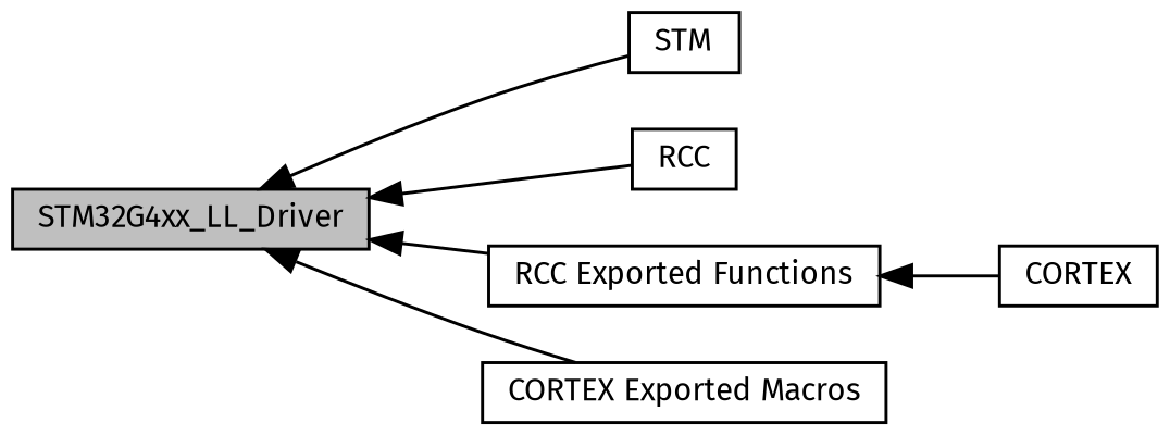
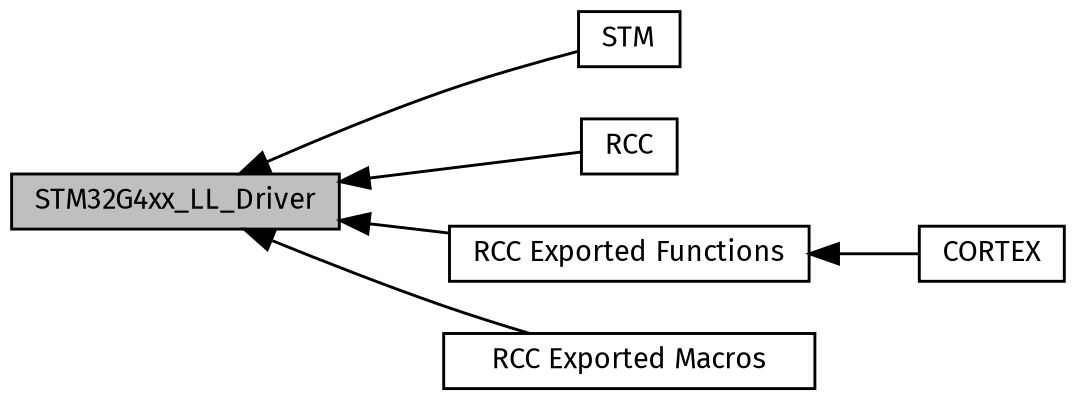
  digraph {
    fontname="Fira Sans"
    rankdir=LR
    node [color=black fillcolor=white fontname="Fira Sans" fontsize=10 shape=box style=filled]
    edge [dir=back fontname="Fira Sans" fontsize=10 labelfontname=Helvetica labelfontsize=10 shape=plaintext style=solid]
    n1 [height=0.2 label=STM width=0.4]
    n2 [height=0.2 label=RCC width=0.4]
    n3 [height=0.2 label="RCC Exported Functions" width=0.4]
    n4 [height=0.2 label=CORTEX width=0.4]
    n5 [fillcolor=grey75 fontcolor=black height=0.2 label=STM32G4xx_LL_Driver width=0.4]
-   n6 [height=0.2 label="CORTEX Exported Macros" width=0.4]
+   n6 [height=0.2 label="RCC Exported Macros" width=0.4]
    n3 -> n4
    n5 -> n1
    n5 -> n2
    n5 -> n3
    n5 -> n6
  }
